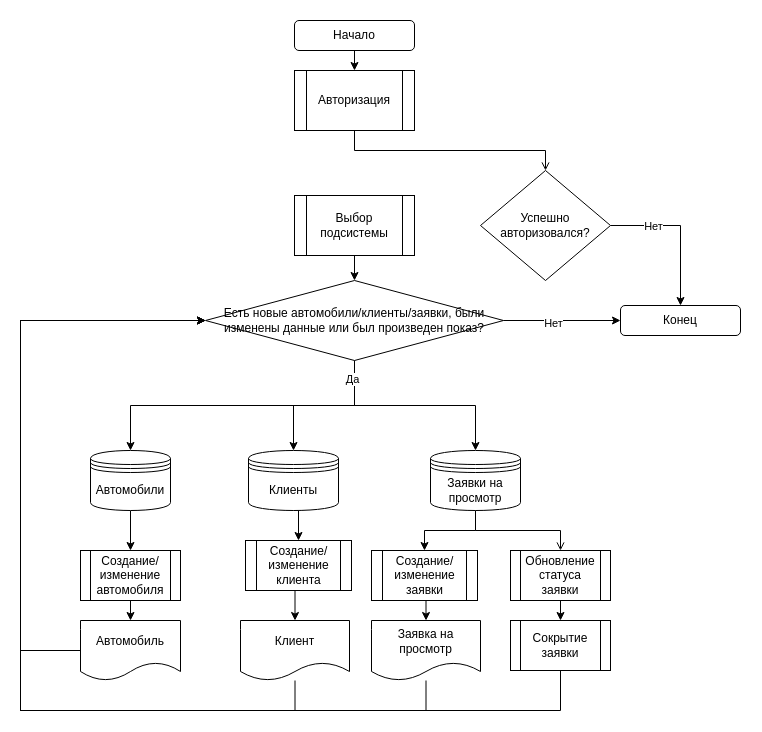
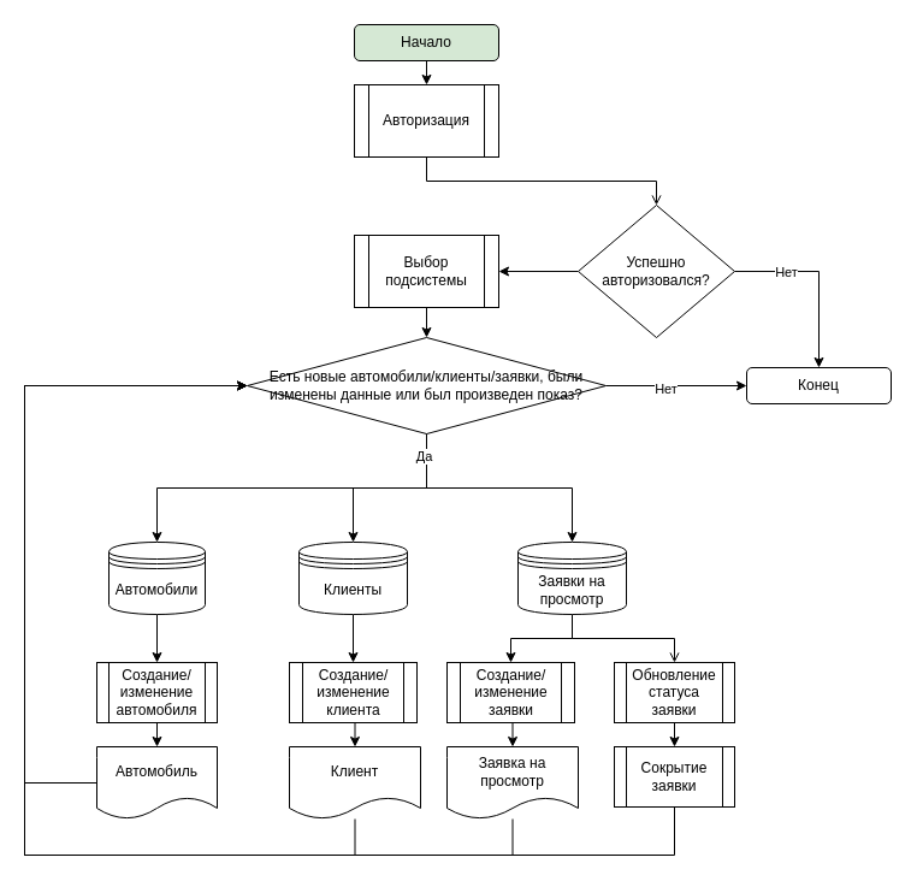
  <mxCell id="0" />
  <mxCell id="1" parent="0" />
  <mxCell id="2" style="edgeStyle=orthogonalEdgeStyle;rounded=0;orthogonalLoop=1;jettySize=auto;html=1;exitX=0.5;exitY=1;exitDx=0;exitDy=0;entryX=0.5;entryY=0;entryDx=0;entryDy=0;" edge="1" parent="1" source="3" target="5"><mxGeometry relative="1" as="geometry" /></mxCell>
- <mxCell id="3" value="Начало" style="rounded=1;whiteSpace=wrap;html=1;" vertex="1" parent="1"><mxGeometry x="294" y="20" width="120" height="30" as="geometry" /></mxCell>
+ <mxCell id="3" value="Начало" style="rounded=1;whiteSpace=wrap;html=1;fillColor=#d5e8d4;" vertex="1" parent="1"><mxGeometry x="294" y="20" width="120" height="30" as="geometry" /></mxCell>
  <mxCell id="4" style="edgeStyle=orthogonalEdgeStyle;rounded=0;orthogonalLoop=1;jettySize=auto;html=1;exitX=0.5;exitY=1;exitDx=0;exitDy=0;entryX=0.5;entryY=0;entryDx=0;entryDy=0;endArrow=open;" edge="1" parent="1" source="5" target="9"><mxGeometry relative="1" as="geometry" /></mxCell>
  <mxCell id="5" value="Авторизация" style="shape=process;whiteSpace=wrap;html=1;backgroundOutline=1;" vertex="1" parent="1"><mxGeometry x="294" y="70" width="120" height="60" as="geometry" /></mxCell>
  <mxCell id="6" style="edgeStyle=orthogonalEdgeStyle;rounded=0;orthogonalLoop=1;jettySize=auto;html=1;exitX=1;exitY=0.5;exitDx=0;exitDy=0;" edge="1" parent="1" source="9" target="10"><mxGeometry relative="1" as="geometry" /></mxCell>
  <mxCell id="7" value="Нет" style="edgeLabel;html=1;align=center;verticalAlign=middle;resizable=0;points=[];" vertex="1" connectable="0" parent="6"><mxGeometry x="-0.437" relative="1" as="geometry"><mxPoint as="offset" /></mxGeometry></mxCell>
+ <mxCell id="8" style="edgeStyle=orthogonalEdgeStyle;rounded=0;orthogonalLoop=1;jettySize=auto;html=1;exitX=0;exitY=0.5;exitDx=0;exitDy=0;" edge="1" parent="1" source="9" target="12"><mxGeometry relative="1" as="geometry" /></mxCell>
  <mxCell id="9" value="Успешно авторизовался?" style="rhombus;whiteSpace=wrap;html=1;" vertex="1" parent="1"><mxGeometry x="480" y="170" width="130" height="110" as="geometry" /></mxCell>
  <mxCell id="10" value="Конец" style="rounded=1;whiteSpace=wrap;html=1;" vertex="1" parent="1"><mxGeometry x="620" y="305" width="120" height="30" as="geometry" /></mxCell>
  <mxCell id="11" style="edgeStyle=orthogonalEdgeStyle;rounded=0;orthogonalLoop=1;jettySize=auto;html=1;exitX=0.5;exitY=1;exitDx=0;exitDy=0;entryX=0.5;entryY=0;entryDx=0;entryDy=0;" edge="1" parent="1" source="12" target="42"><mxGeometry relative="1" as="geometry" /></mxCell>
  <mxCell id="12" value="Выбор подсистемы" style="shape=process;whiteSpace=wrap;html=1;backgroundOutline=1;" vertex="1" parent="1"><mxGeometry x="294" y="195" width="120" height="60" as="geometry" /></mxCell>
  <mxCell id="13" style="edgeStyle=orthogonalEdgeStyle;rounded=0;orthogonalLoop=1;jettySize=auto;html=1;exitX=0.5;exitY=1;exitDx=0;exitDy=0;entryX=0.5;entryY=0;entryDx=0;entryDy=0;" edge="1" parent="1" source="14" target="21"><mxGeometry relative="1" as="geometry" /></mxCell>
  <mxCell id="14" value="Автомобили" style="shape=datastore;whiteSpace=wrap;html=1;" vertex="1" parent="1"><mxGeometry x="90" y="450" width="80" height="60" as="geometry" /></mxCell>
  <mxCell id="15" style="edgeStyle=orthogonalEdgeStyle;rounded=0;orthogonalLoop=1;jettySize=auto;html=1;exitX=0.5;exitY=1;exitDx=0;exitDy=0;entryX=0.5;entryY=0;entryDx=0;entryDy=0;" edge="1" parent="1" source="16" target="25"><mxGeometry relative="1" as="geometry" /></mxCell>
  <mxCell id="16" value="Клиенты" style="shape=datastore;whiteSpace=wrap;html=1;" vertex="1" parent="1"><mxGeometry x="248" y="450" width="90" height="60" as="geometry" /></mxCell>
  <mxCell id="17" style="edgeStyle=orthogonalEdgeStyle;rounded=0;orthogonalLoop=1;jettySize=auto;html=1;entryX=0.5;entryY=0;entryDx=0;entryDy=0;" edge="1" parent="1" source="19" target="29"><mxGeometry relative="1" as="geometry" /></mxCell>
  <mxCell id="18" style="edgeStyle=orthogonalEdgeStyle;rounded=0;orthogonalLoop=1;jettySize=auto;html=1;exitX=0.5;exitY=1;exitDx=0;exitDy=0;endArrow=open;" edge="1" parent="1" source="19" target="33"><mxGeometry relative="1" as="geometry" /></mxCell>
  <mxCell id="19" value="Заявки на просмотр" style="shape=datastore;whiteSpace=wrap;html=1;" vertex="1" parent="1"><mxGeometry x="430" y="450" width="90" height="60" as="geometry" /></mxCell>
  <mxCell id="20" style="edgeStyle=orthogonalEdgeStyle;rounded=0;orthogonalLoop=1;jettySize=auto;html=1;exitX=0.5;exitY=1;exitDx=0;exitDy=0;entryX=0.5;entryY=0;entryDx=0;entryDy=0;" edge="1" parent="1" source="21" target="23"><mxGeometry relative="1" as="geometry" /></mxCell>
  <mxCell id="21" value="Создание/изменение автомобиля" style="shape=process;whiteSpace=wrap;html=1;backgroundOutline=1;" vertex="1" parent="1"><mxGeometry x="80" y="550" width="100" height="50" as="geometry" /></mxCell>
  <mxCell id="22" style="edgeStyle=orthogonalEdgeStyle;rounded=0;orthogonalLoop=1;jettySize=auto;html=1;entryX=0;entryY=0.5;entryDx=0;entryDy=0;" edge="1" parent="1" source="23" target="42"><mxGeometry relative="1" as="geometry"><Array as="points"><mxPoint x="20" y="650" /><mxPoint x="20" y="320" /></Array></mxGeometry></mxCell>
  <mxCell id="23" value="Автомобиль" style="shape=document;whiteSpace=wrap;html=1;boundedLbl=1;" vertex="1" parent="1"><mxGeometry x="80" y="620" width="100" height="60" as="geometry" /></mxCell>
  <mxCell id="24" style="edgeStyle=orthogonalEdgeStyle;rounded=0;orthogonalLoop=1;jettySize=auto;html=1;exitX=0.5;exitY=1;exitDx=0;exitDy=0;entryX=0.5;entryY=0;entryDx=0;entryDy=0;" edge="1" parent="1" source="25" target="27"><mxGeometry relative="1" as="geometry" /></mxCell>
- <mxCell id="25" value="Создание/изменение клиента" style="shape=process;whiteSpace=wrap;html=1;backgroundOutline=1;" vertex="1" parent="1"><mxGeometry x="245" y="540" width="106" height="50" as="geometry" /></mxCell>
+ <mxCell id="25" value="Создание/изменение клиента" style="shape=process;whiteSpace=wrap;html=1;backgroundOutline=1;" vertex="1" parent="1"><mxGeometry x="240" y="550" width="106" height="50" as="geometry" /></mxCell>
  <mxCell id="26" style="edgeStyle=orthogonalEdgeStyle;rounded=0;orthogonalLoop=1;jettySize=auto;html=1;entryX=0;entryY=0.5;entryDx=0;entryDy=0;" edge="1" parent="1" source="27" target="42"><mxGeometry relative="1" as="geometry"><Array as="points"><mxPoint x="295" y="710" /><mxPoint x="20" y="710" /><mxPoint x="20" y="320" /></Array></mxGeometry></mxCell>
  <mxCell id="27" value="Клиент" style="shape=document;whiteSpace=wrap;html=1;boundedLbl=1;" vertex="1" parent="1"><mxGeometry x="240" y="620" width="109" height="60" as="geometry" /></mxCell>
  <mxCell id="28" style="edgeStyle=orthogonalEdgeStyle;rounded=0;orthogonalLoop=1;jettySize=auto;html=1;exitX=0.5;exitY=1;exitDx=0;exitDy=0;entryX=0.5;entryY=0;entryDx=0;entryDy=0;" edge="1" parent="1" source="29" target="31"><mxGeometry relative="1" as="geometry" /></mxCell>
  <mxCell id="29" value="Создание/изменение заявки" style="shape=process;whiteSpace=wrap;html=1;backgroundOutline=1;" vertex="1" parent="1"><mxGeometry x="371" y="550" width="106" height="50" as="geometry" /></mxCell>
  <mxCell id="30" style="edgeStyle=orthogonalEdgeStyle;rounded=0;orthogonalLoop=1;jettySize=auto;html=1;entryX=0;entryY=0.5;entryDx=0;entryDy=0;" edge="1" parent="1" source="31" target="42"><mxGeometry relative="1" as="geometry"><Array as="points"><mxPoint x="426" y="710" /><mxPoint x="20" y="710" /><mxPoint x="20" y="320" /></Array></mxGeometry></mxCell>
  <mxCell id="31" value="Заявка на просмотр" style="shape=document;whiteSpace=wrap;html=1;boundedLbl=1;" vertex="1" parent="1"><mxGeometry x="371" y="620" width="109" height="60" as="geometry" /></mxCell>
  <mxCell id="32" style="edgeStyle=orthogonalEdgeStyle;rounded=0;orthogonalLoop=1;jettySize=auto;html=1;exitX=0.5;exitY=1;exitDx=0;exitDy=0;entryX=0.5;entryY=0;entryDx=0;entryDy=0;" edge="1" parent="1" source="33" target="35"><mxGeometry relative="1" as="geometry" /></mxCell>
  <mxCell id="33" value="Обновление статуса заявки" style="shape=process;whiteSpace=wrap;html=1;backgroundOutline=1;" vertex="1" parent="1"><mxGeometry x="510" y="550" width="100" height="50" as="geometry" /></mxCell>
  <mxCell id="34" style="edgeStyle=orthogonalEdgeStyle;rounded=0;orthogonalLoop=1;jettySize=auto;html=1;entryX=0;entryY=0.5;entryDx=0;entryDy=0;" edge="1" parent="1" source="35" target="42"><mxGeometry relative="1" as="geometry"><Array as="points"><mxPoint x="560" y="710" /><mxPoint x="20" y="710" /><mxPoint x="20" y="320" /></Array></mxGeometry></mxCell>
  <mxCell id="35" value="Сокрытие заявки" style="shape=process;whiteSpace=wrap;html=1;backgroundOutline=1;" vertex="1" parent="1"><mxGeometry x="510" y="620" width="100" height="50" as="geometry" /></mxCell>
  <mxCell id="36" style="edgeStyle=orthogonalEdgeStyle;rounded=0;orthogonalLoop=1;jettySize=auto;html=1;exitX=0.5;exitY=1;exitDx=0;exitDy=0;entryX=0.5;entryY=0;entryDx=0;entryDy=0;" edge="1" parent="1" source="42" target="14"><mxGeometry relative="1" as="geometry" /></mxCell>
  <mxCell id="37" style="edgeStyle=orthogonalEdgeStyle;rounded=0;orthogonalLoop=1;jettySize=auto;html=1;exitX=0.5;exitY=1;exitDx=0;exitDy=0;" edge="1" parent="1" source="42" target="16"><mxGeometry relative="1" as="geometry" /></mxCell>
  <mxCell id="38" style="edgeStyle=orthogonalEdgeStyle;rounded=0;orthogonalLoop=1;jettySize=auto;html=1;exitX=0.5;exitY=1;exitDx=0;exitDy=0;" edge="1" parent="1" source="42" target="19"><mxGeometry relative="1" as="geometry" /></mxCell>
  <mxCell id="39" value="Да" style="edgeLabel;html=1;align=center;verticalAlign=middle;resizable=0;points=[];" vertex="1" connectable="0" parent="38"><mxGeometry x="-0.829" y="-3" relative="1" as="geometry"><mxPoint as="offset" /></mxGeometry></mxCell>
  <mxCell id="40" style="edgeStyle=orthogonalEdgeStyle;rounded=0;orthogonalLoop=1;jettySize=auto;html=1;entryX=0;entryY=0.5;entryDx=0;entryDy=0;" edge="1" parent="1" source="42" target="10"><mxGeometry relative="1" as="geometry" /></mxCell>
  <mxCell id="41" value="Нет" style="edgeLabel;html=1;align=center;verticalAlign=middle;resizable=0;points=[];" vertex="1" connectable="0" parent="40"><mxGeometry x="-0.162" y="-2" relative="1" as="geometry"><mxPoint as="offset" /></mxGeometry></mxCell>
  <mxCell id="42" value="Есть новые автомобили/клиенты/заявки, были изменены данные или был произведен показ?" style="rhombus;whiteSpace=wrap;html=1;" vertex="1" parent="1"><mxGeometry x="205" y="280" width="298" height="80" as="geometry" /></mxCell>
